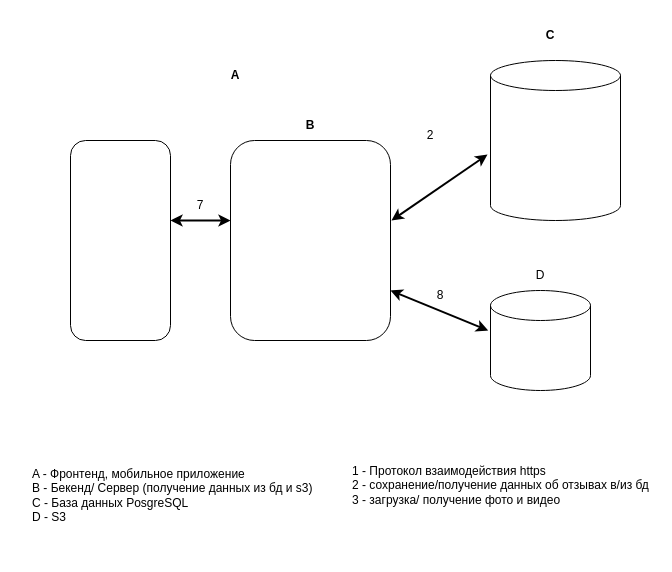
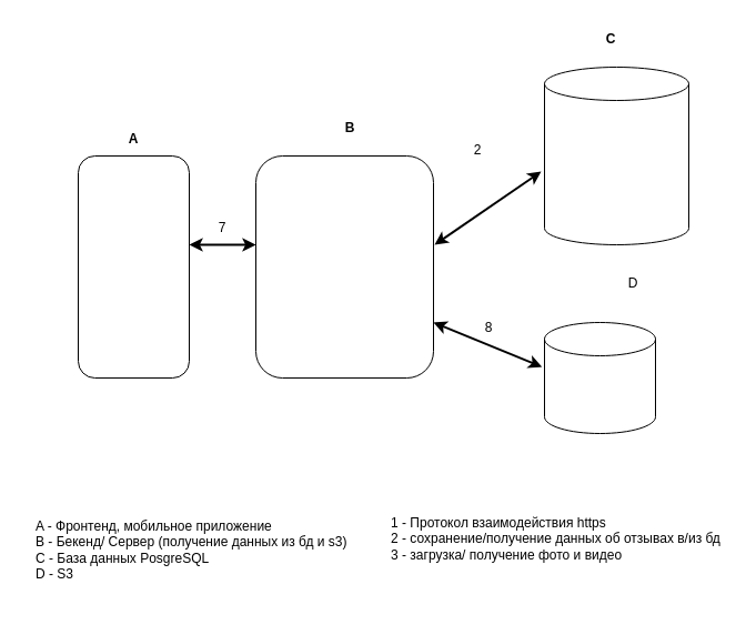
  <mxCell id="0" />
  <mxCell id="1" parent="0" />
  <mxCell id="2" value="" style="rounded=1;whiteSpace=wrap;html=1;rotation=-90;" parent="1" vertex="1"><mxGeometry x="20" y="190" width="200" height="100" as="geometry" /></mxCell>
  <mxCell id="3" value="" style="rounded=1;whiteSpace=wrap;html=1;direction=south;" parent="1" vertex="1"><mxGeometry x="230" y="140" width="160" height="200" as="geometry" /></mxCell>
  <mxCell id="4" value="" style="shape=cylinder3;whiteSpace=wrap;html=1;boundedLbl=1;backgroundOutline=1;size=15;" parent="1" vertex="1"><mxGeometry x="490" y="60" width="130" height="160" as="geometry" /></mxCell>
- <mxCell id="5" value="&lt;b&gt;А&lt;/b&gt;" style="text;html=1;align=center;verticalAlign=middle;whiteSpace=wrap;rounded=0;" parent="1" vertex="1"><mxGeometry x="205" y="60" width="60" height="30" as="geometry" /></mxCell>
- <mxCell id="6" value="&lt;b&gt;B&lt;/b&gt;" style="text;html=1;align=center;verticalAlign=middle;whiteSpace=wrap;rounded=0;" parent="1" vertex="1"><mxGeometry x="280" y="110" width="60" height="30" as="geometry" /></mxCell>
+ <mxCell id="5" value="&lt;b&gt;А&lt;/b&gt;" style="text;html=1;align=center;verticalAlign=middle;whiteSpace=wrap;rounded=0;" parent="1" vertex="1"><mxGeometry x="90" y="110" width="60" height="30" as="geometry" /></mxCell>
+ <mxCell id="6" value="&lt;b&gt;B&lt;/b&gt;" style="text;html=1;align=center;verticalAlign=middle;whiteSpace=wrap;rounded=0;" parent="1" vertex="1"><mxGeometry x="285" y="100" width="60" height="30" as="geometry" /></mxCell>
  <mxCell id="7" value="&lt;b&gt;C&lt;/b&gt;" style="text;html=1;align=center;verticalAlign=middle;whiteSpace=wrap;rounded=0;" parent="1" vertex="1"><mxGeometry x="520" y="20" width="60" height="30" as="geometry" /></mxCell>
  <mxCell id="8" value="" style="endArrow=classic;startArrow=classic;html=1;rounded=0;endSize=6;strokeWidth=2;" parent="1" edge="1"><mxGeometry width="50" height="50" relative="1" as="geometry"><mxPoint x="170" y="220" as="sourcePoint" /><mxPoint x="230" y="220" as="targetPoint" /></mxGeometry></mxCell>
  <mxCell id="9" value="" style="endArrow=classic;startArrow=classic;html=1;rounded=0;exitX=0.4;exitY=-0.006;exitDx=0;exitDy=0;exitPerimeter=0;strokeWidth=2;entryX=-0.023;entryY=0.588;entryDx=0;entryDy=0;entryPerimeter=0;" parent="1" source="3" target="4" edge="1"><mxGeometry width="50" height="50" relative="1" as="geometry"><mxPoint x="180" y="230" as="sourcePoint" /><mxPoint x="470" y="220" as="targetPoint" /><Array as="points" /></mxGeometry></mxCell>
  <mxCell id="10" value="7" style="text;html=1;align=center;verticalAlign=middle;whiteSpace=wrap;rounded=0;" parent="1" vertex="1"><mxGeometry x="170" y="190" width="60" height="30" as="geometry" /></mxCell>
  <mxCell id="11" value="2" style="text;html=1;align=center;verticalAlign=middle;whiteSpace=wrap;rounded=0;" parent="1" vertex="1"><mxGeometry x="400" y="120" width="60" height="30" as="geometry" /></mxCell>
  <mxCell id="12" value="" style="shape=cylinder3;whiteSpace=wrap;html=1;boundedLbl=1;backgroundOutline=1;size=15;" parent="1" vertex="1"><mxGeometry x="490" y="290" width="100" height="100" as="geometry" /></mxCell>
  <mxCell id="13" value="" style="endArrow=classic;startArrow=classic;html=1;rounded=0;exitX=0.75;exitY=0;exitDx=0;exitDy=0;strokeWidth=2;entryX=-0.023;entryY=0.4;entryDx=0;entryDy=0;entryPerimeter=0;" parent="1" source="3" target="12" edge="1"><mxGeometry width="50" height="50" relative="1" as="geometry"><mxPoint x="401" y="230" as="sourcePoint" /><mxPoint x="480" y="230" as="targetPoint" /><Array as="points" /></mxGeometry></mxCell>
  <mxCell id="14" value="A - Фронтенд, мобильное приложение&lt;div&gt;B - Бекенд/ Сервер (получение данных из бд и s3)&lt;/div&gt;&lt;div&gt;C - База данных PosgreSQL&lt;/div&gt;&lt;div&gt;D - S3&lt;/div&gt;" style="text;html=1;align=left;verticalAlign=middle;whiteSpace=wrap;rounded=0;" parent="1" vertex="1"><mxGeometry x="30" y="440" width="290" height="110" as="geometry" /></mxCell>
- <mxCell id="15" value="D" style="text;html=1;align=center;verticalAlign=middle;whiteSpace=wrap;rounded=0;" parent="1" vertex="1"><mxGeometry x="510" y="260" width="60" height="30" as="geometry" /></mxCell>
+ <mxCell id="15" value="D" style="text;html=1;align=center;verticalAlign=middle;whiteSpace=wrap;rounded=0;" parent="1" vertex="1"><mxGeometry x="540" y="240" width="60" height="30" as="geometry" /></mxCell>
  <mxCell id="16" value="8" style="text;html=1;align=center;verticalAlign=middle;whiteSpace=wrap;rounded=0;" parent="1" vertex="1"><mxGeometry x="410" y="280" width="60" height="30" as="geometry" /></mxCell>
  <mxCell id="17" value="1 - Протокол взаимодействия https&lt;div&gt;2 - сохранение/получение данных об отзывах в/из бд&lt;/div&gt;&lt;div&gt;3 -&amp;nbsp;загрузка/ получение фото и видео&lt;span style=&quot;background-color: initial;&quot;&gt;&amp;nbsp;&lt;/span&gt;&lt;/div&gt;" style="text;html=1;align=left;verticalAlign=middle;whiteSpace=wrap;rounded=0;" parent="1" vertex="1"><mxGeometry x="350" y="440" width="300" height="90" as="geometry" /></mxCell>
